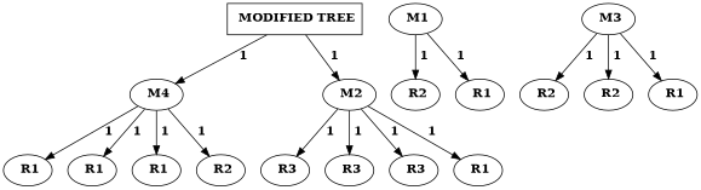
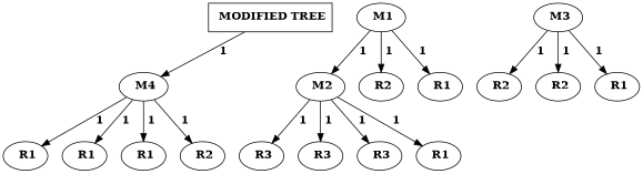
  digraph {
    n1 [label=< <B>MODIFIED TREE</B>> shape=RECTANGLE style=BOLD]
    n2 [label=< <B>M4</B>>]
    n3 [label=< <B>M1</B>>]
    n4 [label=< <B>M2</B>>]
    n5 [label=< <B>R2</B>>]
    n6 [label=< <B>R1</B>>]
    n7 [label=< <B>R3</B>>]
    n8 [label=< <B>R3</B>>]
    n9 [label=< <B>R3</B>>]
    n10 [label=< <B>R1</B>>]
    n11 [label=< <B>M3</B>>]
    n12 [label=< <B>R2</B>>]
    n13 [label=< <B>R2</B>>]
    n14 [label=< <B>R1</B>>]
    n15 [label=< <B>R1</B>>]
    n16 [label=< <B>R1</B>>]
    n17 [label=< <B>R1</B>>]
    n18 [label=< <B>R2</B>>]
    n1 -> n2 [label=< <B>1</B>>]
    n2 -> n15 [label=< <B>1</B>>]
    n2 -> n16 [label=< <B>1</B>>]
    n2 -> n17 [label=< <B>1</B>>]
    n2 -> n18 [label=< <B>1</B>>]
-   n1 -> n4 [label=< <B>1</B>>]
+   n3 -> n4 [label=< <B>1</B>>]
    n3 -> n5 [label=< <B>1</B>>]
    n3 -> n6 [label=< <B>1</B>>]
    n4 -> n7 [label=< <B>1</B>>]
    n4 -> n8 [label=< <B>1</B>>]
    n4 -> n9 [label=< <B>1</B>>]
    n4 -> n10 [label=< <B>1</B>>]
    n11 -> n12 [label=< <B>1</B>>]
    n11 -> n13 [label=< <B>1</B>>]
    n11 -> n14 [label=< <B>1</B>>]
  }
